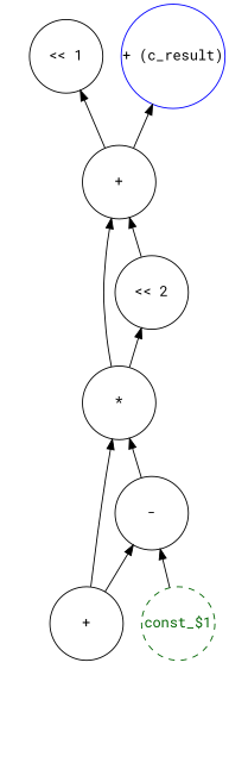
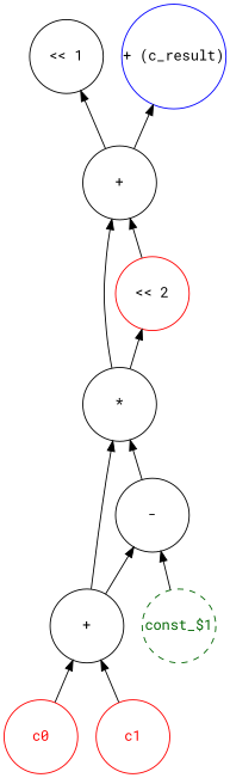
  digraph {
    fontname="Roboto Mono"
    node [color=black fontcolor=black fontname="Roboto Mono" margin=0 shape=circle style=solid]
    edge [dir=back fontname="Roboto Mono"]
+   n1 [color=red fontcolor=red label=c0 width=1]
+   n2 [color=red fontcolor=red label=c1 width=1]
    n3 [label="+" width=1]
    n4 [color=darkgreen fontcolor=darkgreen label="const_$1" style=dashed width=1]
    n5 [label="-" width=1]
    n6 [label="*" width=1]
-   n7 [label="<< 2" width=1]
+   n7 [color=red label="<< 2" width=1]
    n8 [label="+" width=1]
    n9 [label="<< 1" width=1]
    n10 [color=blue label="+ (c_result)" width=1]
+   n3 -> n1
+   n3 -> n2
    n5 -> n3
    n5 -> n4
    n6 -> n3
    n6 -> n5
    n7 -> n6
    n8 -> n6
    n8 -> n7
    n9 -> n8
    n10 -> n8
  }
